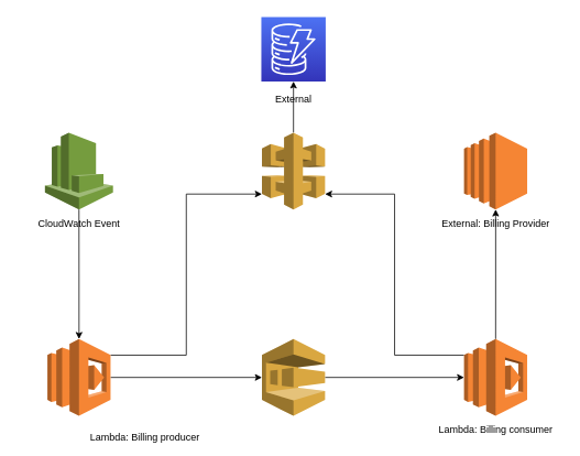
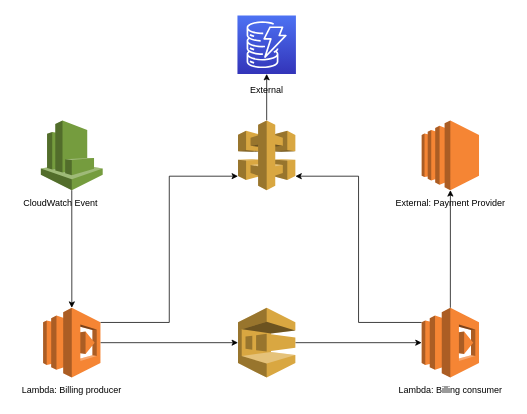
  <mxCell id="0" />
  <mxCell id="1" parent="0" />
  <mxCell id="2" value="" style="outlineConnect=0;dashed=0;verticalLabelPosition=bottom;verticalAlign=top;align=center;html=1;shape=mxgraph.aws3.ec2;fillColor=#F58534;gradientColor=none;" vertex="1" parent="1"><mxGeometry x="562" y="160" width="76.5" height="93" as="geometry" /></mxCell>
  <mxCell id="3" style="edgeStyle=orthogonalEdgeStyle;rounded=0;orthogonalLoop=1;jettySize=auto;html=1;exitX=1;exitY=0.5;exitDx=0;exitDy=0;exitPerimeter=0;entryX=0;entryY=0.5;entryDx=0;entryDy=0;entryPerimeter=0;" edge="1" parent="1" source="4" target="7"><mxGeometry relative="1" as="geometry" /></mxCell>
  <mxCell id="4" value="" style="outlineConnect=0;dashed=0;verticalLabelPosition=bottom;verticalAlign=top;align=center;html=1;shape=mxgraph.aws3.sqs;fillColor=#D9A741;gradientColor=none;" vertex="1" parent="1"><mxGeometry x="317" y="410" width="76.5" height="93" as="geometry" /></mxCell>
  <mxCell id="5" style="edgeStyle=orthogonalEdgeStyle;rounded=0;orthogonalLoop=1;jettySize=auto;html=1;exitX=0;exitY=0.21;exitDx=0;exitDy=0;exitPerimeter=0;entryX=1;entryY=0.8;entryDx=0;entryDy=0;entryPerimeter=0;" edge="1" parent="1" source="7" target="14"><mxGeometry relative="1" as="geometry" /></mxCell>
  <mxCell id="6" style="edgeStyle=orthogonalEdgeStyle;rounded=0;orthogonalLoop=1;jettySize=auto;html=1;exitX=0.5;exitY=0;exitDx=0;exitDy=0;exitPerimeter=0;" edge="1" parent="1" source="7" target="2"><mxGeometry relative="1" as="geometry" /></mxCell>
  <mxCell id="7" value="" style="outlineConnect=0;dashed=0;verticalLabelPosition=bottom;verticalAlign=top;align=center;html=1;shape=mxgraph.aws3.lambda;fillColor=#F58534;gradientColor=none;" vertex="1" parent="1"><mxGeometry x="562" y="410" width="76.5" height="93" as="geometry" /></mxCell>
  <mxCell id="8" style="edgeStyle=orthogonalEdgeStyle;rounded=0;orthogonalLoop=1;jettySize=auto;html=1;exitX=1;exitY=0.5;exitDx=0;exitDy=0;exitPerimeter=0;" edge="1" parent="1" source="10" target="4"><mxGeometry relative="1" as="geometry" /></mxCell>
  <mxCell id="9" style="edgeStyle=orthogonalEdgeStyle;rounded=0;orthogonalLoop=1;jettySize=auto;html=1;exitX=1;exitY=0.21;exitDx=0;exitDy=0;exitPerimeter=0;entryX=0;entryY=0.8;entryDx=0;entryDy=0;entryPerimeter=0;" edge="1" parent="1" source="10" target="14"><mxGeometry relative="1" as="geometry" /></mxCell>
  <mxCell id="10" value="" style="outlineConnect=0;dashed=0;verticalLabelPosition=bottom;verticalAlign=top;align=center;html=1;shape=mxgraph.aws3.lambda;fillColor=#F58534;gradientColor=none;" vertex="1" parent="1"><mxGeometry x="57" y="410" width="76.5" height="93" as="geometry" /></mxCell>
  <mxCell id="11" style="edgeStyle=orthogonalEdgeStyle;rounded=0;orthogonalLoop=1;jettySize=auto;html=1;exitX=0.5;exitY=1;exitDx=0;exitDy=0;exitPerimeter=0;" edge="1" parent="1" source="12" target="10"><mxGeometry relative="1" as="geometry" /></mxCell>
  <mxCell id="12" value="" style="outlineConnect=0;dashed=0;verticalLabelPosition=bottom;verticalAlign=top;align=center;html=1;shape=mxgraph.aws3.cloudwatch;fillColor=#759C3E;gradientColor=none;" vertex="1" parent="1"><mxGeometry x="54" y="160" width="82.5" height="93" as="geometry" /></mxCell>
  <mxCell id="13" style="edgeStyle=orthogonalEdgeStyle;rounded=0;orthogonalLoop=1;jettySize=auto;html=1;exitX=0.5;exitY=0;exitDx=0;exitDy=0;exitPerimeter=0;" edge="1" parent="1" source="14" target="15"><mxGeometry relative="1" as="geometry" /></mxCell>
  <mxCell id="14" value="" style="outlineConnect=0;dashed=0;verticalLabelPosition=bottom;verticalAlign=top;align=center;html=1;shape=mxgraph.aws3.api_gateway;fillColor=#D9A741;gradientColor=none;" vertex="1" parent="1"><mxGeometry x="317" y="160" width="76.5" height="93" as="geometry" /></mxCell>
  <mxCell id="15" value="" style="points=[[0,0,0],[0.25,0,0],[0.5,0,0],[0.75,0,0],[1,0,0],[0,1,0],[0.25,1,0],[0.5,1,0],[0.75,1,0],[1,1,0],[0,0.25,0],[0,0.5,0],[0,0.75,0],[1,0.25,0],[1,0.5,0],[1,0.75,0]];outlineConnect=0;fontColor=#232F3E;gradientColor=#4D72F3;gradientDirection=north;fillColor=#3334B9;strokeColor=#ffffff;dashed=0;verticalLabelPosition=bottom;verticalAlign=top;align=center;html=1;fontSize=12;fontStyle=0;aspect=fixed;shape=mxgraph.aws4.resourceIcon;resIcon=mxgraph.aws4.dynamodb;" vertex="1" parent="1"><mxGeometry x="316.25" y="20" width="78" height="78" as="geometry" /></mxCell>
- <mxCell id="16" value="Lambda: Billing producer" style="text;html=1;resizable=0;autosize=1;align=center;verticalAlign=middle;points=[];fillColor=none;strokeColor=none;rounded=0;" vertex="1" parent="1"><mxGeometry x="100.25" y="520" width="150" height="20" as="geometry" /></mxCell>
+ <mxCell id="16" value="Lambda: Billing producer" style="text;html=1;resizable=0;autosize=1;align=center;verticalAlign=middle;points=[];fillColor=none;strokeColor=none;rounded=0;" vertex="1" parent="1"><mxGeometry x="20.25" y="510" width="150" height="20" as="geometry" /></mxCell>
  <mxCell id="17" value="Lambda: Billing consumer" style="text;html=1;resizable=0;autosize=1;align=center;verticalAlign=middle;points=[];fillColor=none;strokeColor=none;rounded=0;" vertex="1" parent="1"><mxGeometry x="525.25" y="510" width="150" height="20" as="geometry" /></mxCell>
- <mxCell id="18" value="CloudWatch Event" style="text;html=1;resizable=0;autosize=1;align=center;verticalAlign=middle;points=[];fillColor=none;strokeColor=none;rounded=0;" vertex="1" parent="1"><mxGeometry x="40.25" y="260" width="110" height="20" as="geometry" /></mxCell>
- <mxCell id="19" value="External: Billing Provider" style="text;html=1;resizable=0;autosize=1;align=center;verticalAlign=middle;points=[];fillColor=none;strokeColor=none;rounded=0;" vertex="1" parent="1"><mxGeometry x="520.25" y="260" width="160" height="20" as="geometry" /></mxCell>
+ <mxCell id="18" value="CloudWatch Event" style="text;html=1;resizable=0;autosize=1;align=center;verticalAlign=middle;points=[];fillColor=none;strokeColor=none;rounded=0;" vertex="1" parent="1"><mxGeometry x="25.25" y="260" width="110" height="20" as="geometry" /></mxCell>
+ <mxCell id="19" value="External: Payment Provider" style="text;html=1;resizable=0;autosize=1;align=center;verticalAlign=middle;points=[];fillColor=none;strokeColor=none;rounded=0;" vertex="1" parent="1"><mxGeometry x="520.25" y="260" width="160" height="20" as="geometry" /></mxCell>
  <mxCell id="20" value="External" style="text;html=1;resizable=0;autosize=1;align=center;verticalAlign=middle;points=[];fillColor=none;strokeColor=none;rounded=0;" vertex="1" parent="1"><mxGeometry x="315.25" y="110" width="80" height="20" as="geometry" /></mxCell>
